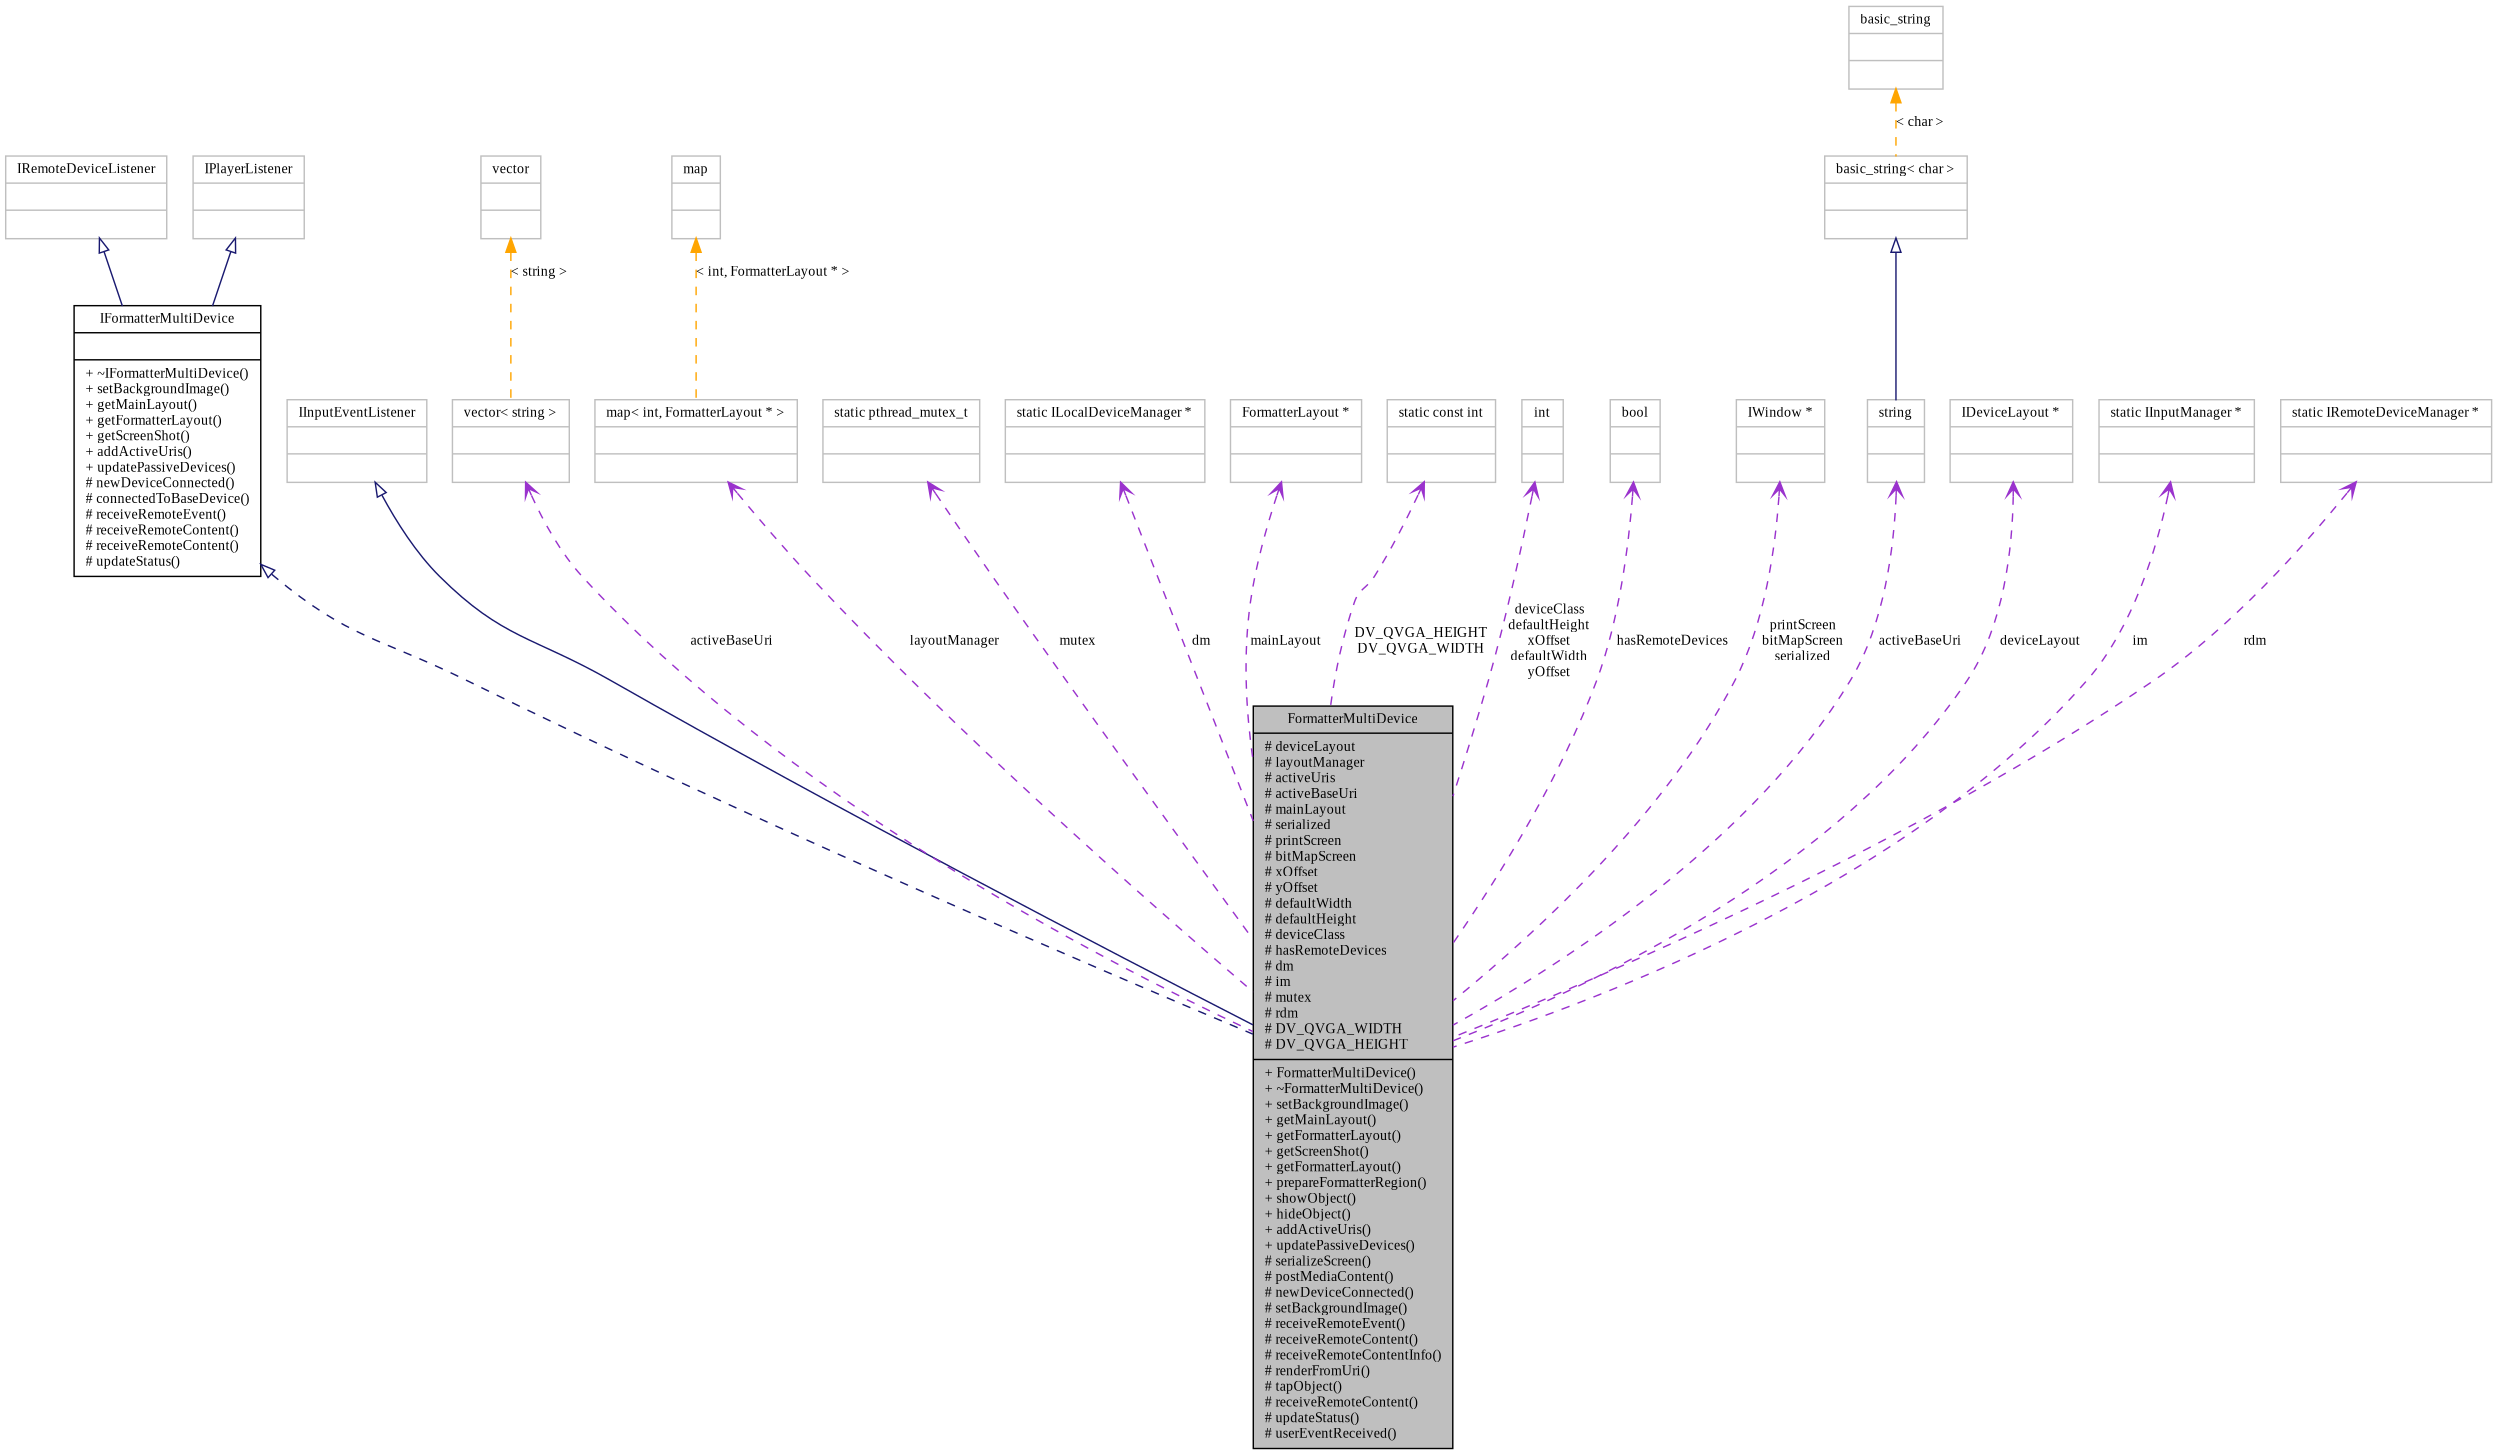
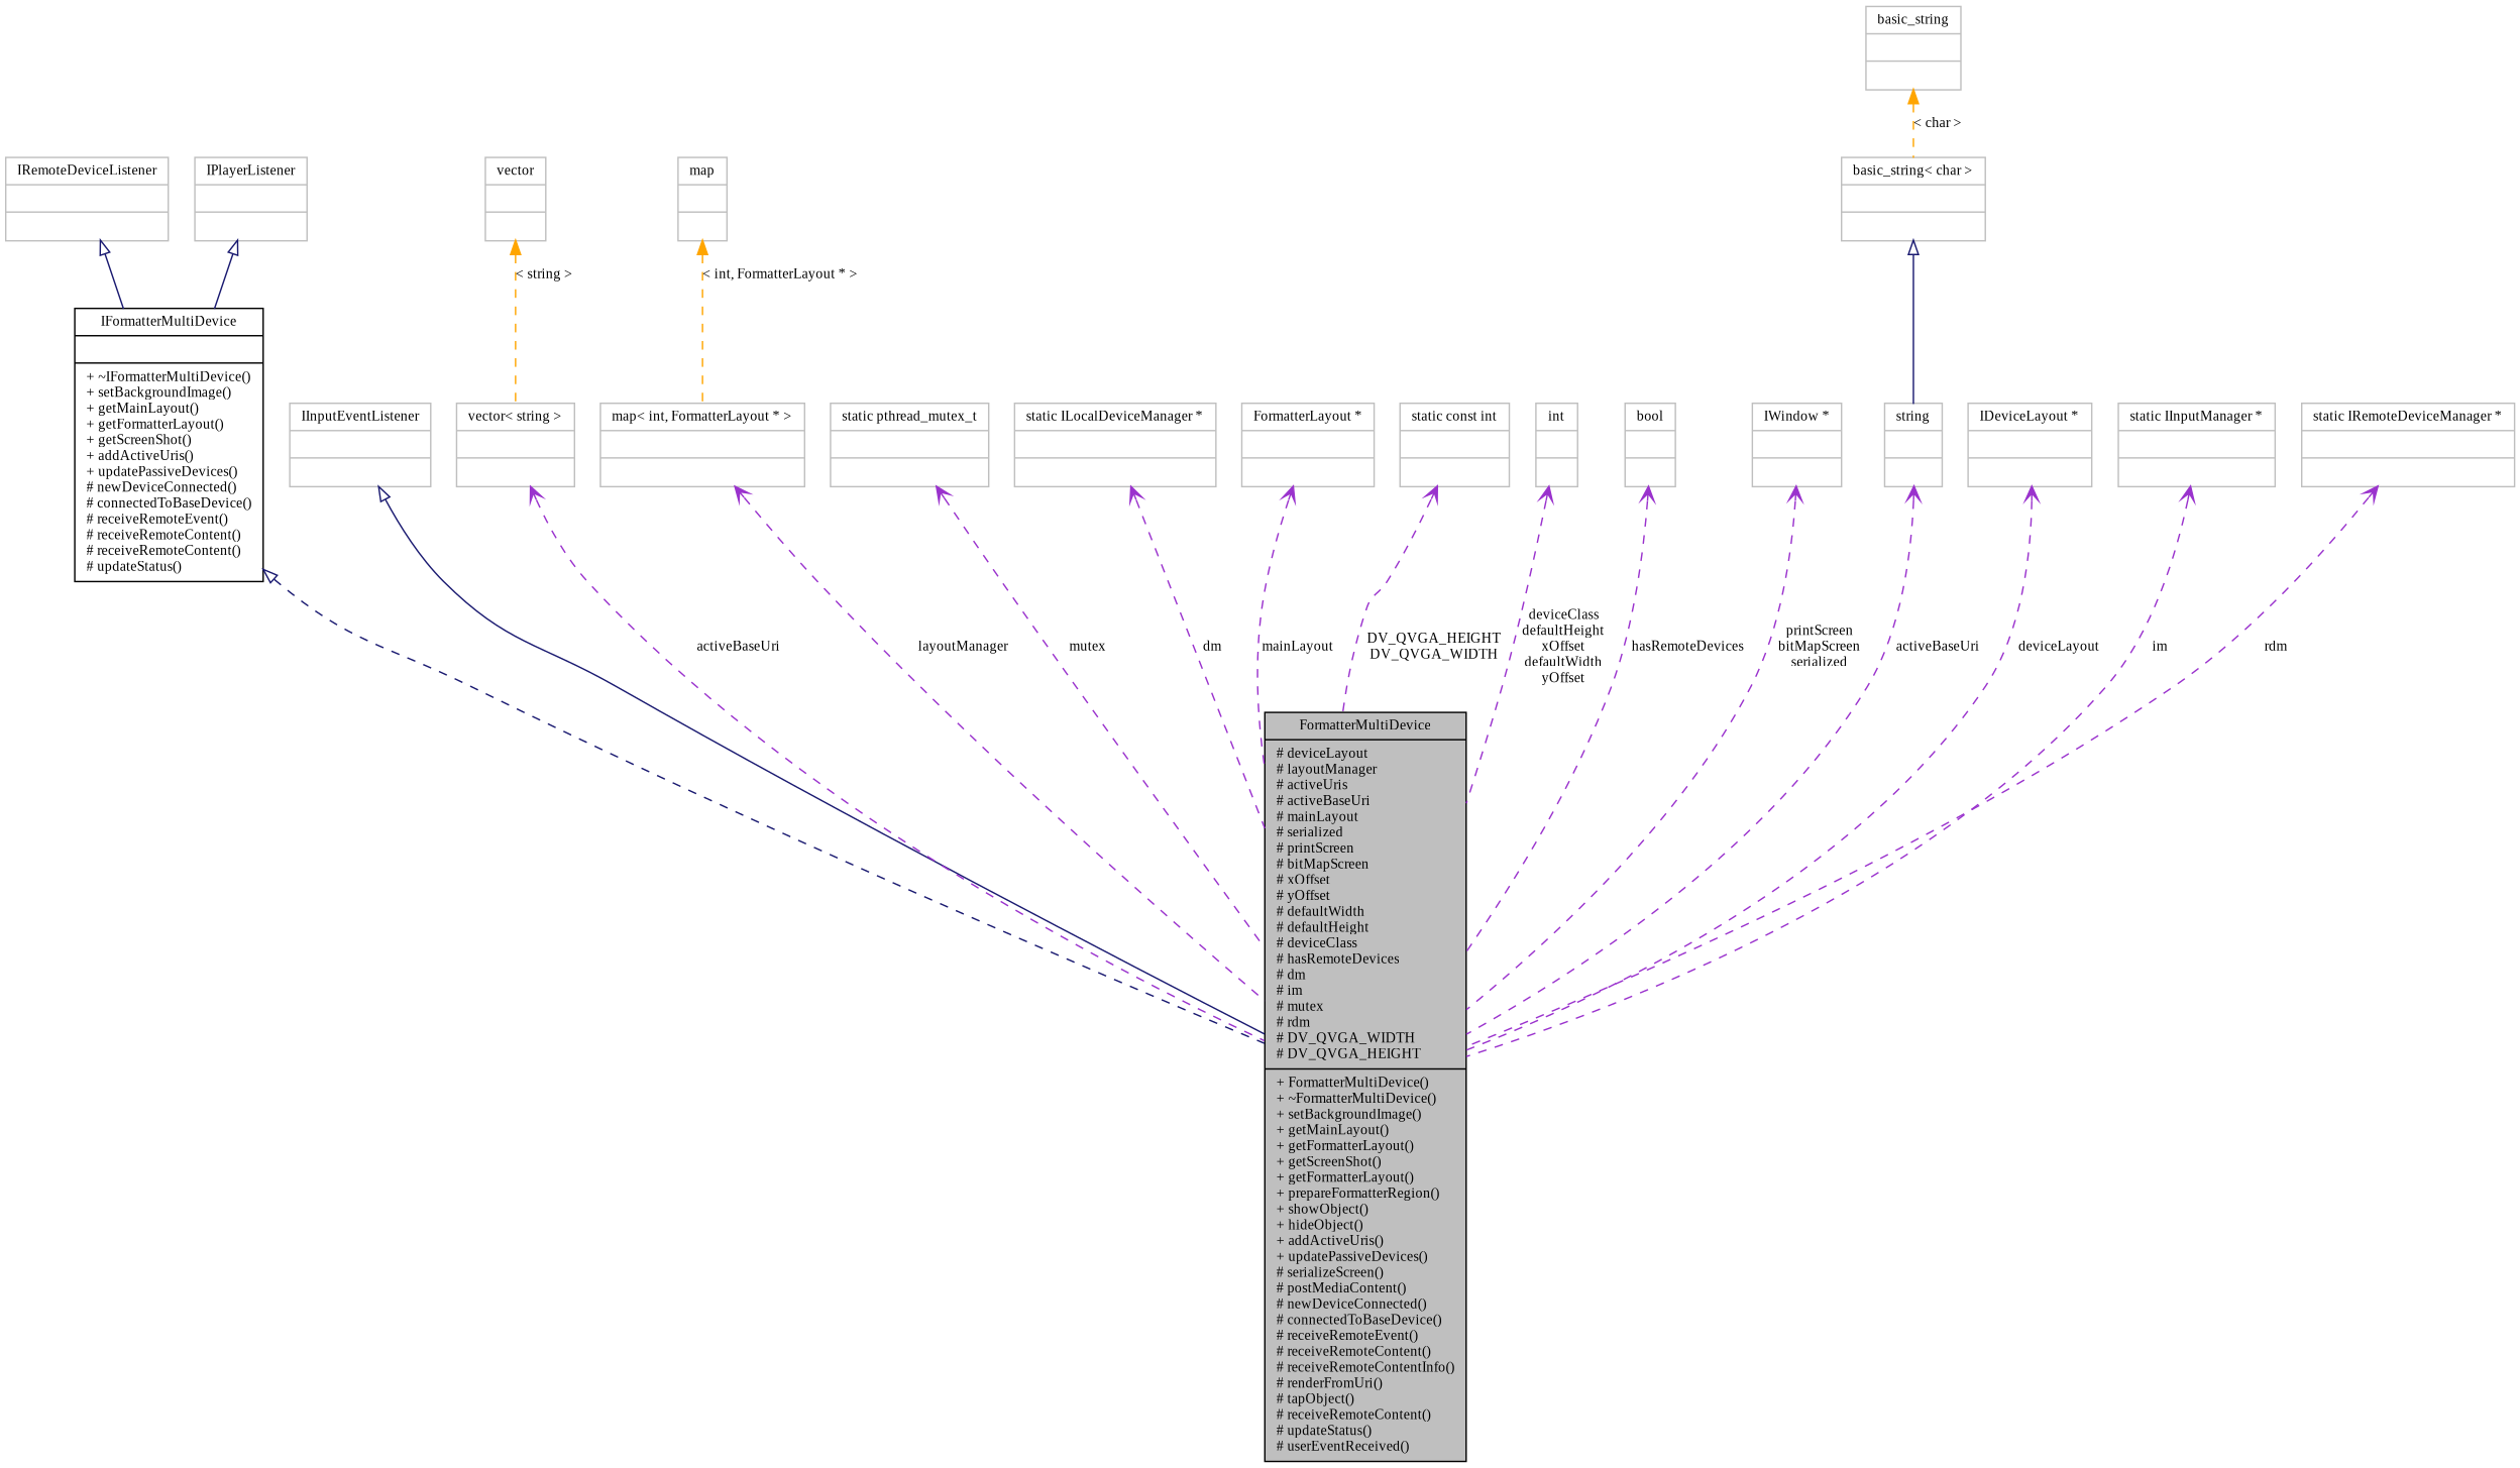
  digraph {
    fontname="Liberation Serif"
    node [color=grey75 fillcolor=white fontname="Liberation Serif" fontsize=10 shape=record style=filled]
    edge [arrowtail=open color=darkorchid3 dir=back fontname="Liberation Serif" fontsize=10 labelfontname="FreeSans.ttf" labelfontsize=10 style=dashed]
-   n1 [color=black fillcolor=grey75 fontcolor=black height=0.2 label="{FormatterMultiDevice\n|# deviceLayout\l# layoutManager\l# activeUris\l# activeBaseUri\l# mainLayout\l# serialized\l# printScreen\l# bitMapScreen\l# xOffset\l# yOffset\l# defaultWidth\l# defaultHeight\l# deviceClass\l# hasRemoteDevices\l# dm\l# im\l# mutex\l# rdm\l# DV_QVGA_WIDTH\l# DV_QVGA_HEIGHT\l|+ FormatterMultiDevice()\l+ ~FormatterMultiDevice()\l+ setBackgroundImage()\l+ getMainLayout()\l+ getFormatterLayout()\l+ getScreenShot()\l+ getFormatterLayout()\l+ prepareFormatterRegion()\l+ showObject()\l+ hideObject()\l+ addActiveUris()\l+ updatePassiveDevices()\l# serializeScreen()\l# postMediaContent()\l# newDeviceConnected()\l# setBackgroundImage()\l# receiveRemoteEvent()\l# receiveRemoteContent()\l# receiveRemoteContentInfo()\l# renderFromUri()\l# tapObject()\l# receiveRemoteContent()\l# updateStatus()\l# userEventReceived()\l}" width=0.4]
+   n1 [color=black fillcolor=grey75 fontcolor=black height=0.2 label="{FormatterMultiDevice\n|# deviceLayout\l# layoutManager\l# activeUris\l# activeBaseUri\l# mainLayout\l# serialized\l# printScreen\l# bitMapScreen\l# xOffset\l# yOffset\l# defaultWidth\l# defaultHeight\l# deviceClass\l# hasRemoteDevices\l# dm\l# im\l# mutex\l# rdm\l# DV_QVGA_WIDTH\l# DV_QVGA_HEIGHT\l|+ FormatterMultiDevice()\l+ ~FormatterMultiDevice()\l+ setBackgroundImage()\l+ getMainLayout()\l+ getFormatterLayout()\l+ getScreenShot()\l+ getFormatterLayout()\l+ prepareFormatterRegion()\l+ showObject()\l+ hideObject()\l+ addActiveUris()\l+ updatePassiveDevices()\l# serializeScreen()\l# postMediaContent()\l# newDeviceConnected()\l# connectedToBaseDevice()\l# receiveRemoteEvent()\l# receiveRemoteContent()\l# receiveRemoteContentInfo()\l# renderFromUri()\l# tapObject()\l# receiveRemoteContent()\l# updateStatus()\l# userEventReceived()\l}" width=0.4]
    n2 [color=black height=0.2 label="{IFormatterMultiDevice\n||+ ~IFormatterMultiDevice()\l+ setBackgroundImage()\l+ getMainLayout()\l+ getFormatterLayout()\l+ getScreenShot()\l+ addActiveUris()\l+ updatePassiveDevices()\l# newDeviceConnected()\l# connectedToBaseDevice()\l# receiveRemoteEvent()\l# receiveRemoteContent()\l# receiveRemoteContent()\l# updateStatus()\l}" width=0.4]
    n3 [height=0.2 label="{IRemoteDeviceListener\n||}" width=0.4]
    n4 [height=0.2 label="{IPlayerListener\n||}" width=0.4]
    n5 [height=0.2 label="{IInputEventListener\n||}" width=0.4]
    n6 [height=0.2 label="{vector\< string \>\n||}" width=0.4]
    n7 [height=0.2 label="{vector\n||}" width=0.4]
    n8 [height=0.2 label="{map\< int, FormatterLayout * \>\n||}" width=0.4]
    n9 [height=0.2 label="{map\n||}" width=0.4]
    n10 [height=0.2 label="{static pthread_mutex_t\n||}" width=0.4]
    n11 [height=0.2 label="{static ILocalDeviceManager *\n||}" width=0.4]
    n12 [height=0.2 label="{FormatterLayout *\n||}" width=0.4]
    n13 [height=0.2 label="{static const int\n||}" width=0.4]
    n14 [height=0.2 label="{int\n||}" width=0.4]
    n15 [height=0.2 label="{bool\n||}" width=0.4]
    n16 [height=0.2 label="{IWindow *\n||}" width=0.4]
    n17 [height=0.2 label="{string\n||}" width=0.4]
    n18 [height=0.2 label="{basic_string\< char \>\n||}" width=0.4]
    n19 [height=0.2 label="{basic_string\n||}" width=0.4]
    n20 [height=0.2 label="{IDeviceLayout *\n||}" width=0.4]
    n21 [height=0.2 label="{static IInputManager *\n||}" width=0.4]
    n22 [height=0.2 label="{static IRemoteDeviceManager *\n||}" width=0.4]
    n2 -> n1 [arrowtail=empty color=midnightblue]
    n3 -> n2 [arrowtail=empty color=midnightblue style=solid]
    n4 -> n2 [arrowtail=empty color=midnightblue style=solid]
    n5 -> n1 [arrowtail=empty color=midnightblue style=solid]
    n6 -> n1 [label=activeBaseUri]
    n7 -> n6 [color=orange label="\< string \>" arrowtail=""]
    n8 -> n1 [label=layoutManager]
    n9 -> n8 [color=orange label="\< int, FormatterLayout * \>" arrowtail=""]
    n10 -> n1 [label=mutex]
    n11 -> n1 [label=dm]
    n12 -> n1 [label=mainLayout]
    n13 -> n1 [label="DV_QVGA_HEIGHT\nDV_QVGA_WIDTH"]
    n14 -> n1 [label="deviceClass\ndefaultHeight\nxOffset\ndefaultWidth\nyOffset"]
    n15 -> n1 [label=hasRemoteDevices]
    n16 -> n1 [label="printScreen\nbitMapScreen\nserialized"]
    n17 -> n1 [label=activeBaseUri]
    n18 -> n17 [arrowtail=empty color=midnightblue style=solid]
    n19 -> n18 [color=orange label="\< char \>" arrowtail=""]
    n20 -> n1 [label=deviceLayout]
    n21 -> n1 [label=im]
    n22 -> n1 [label=rdm]
  }
